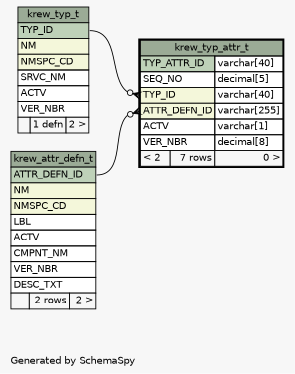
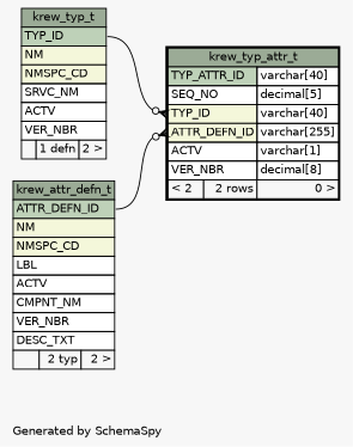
  digraph {
    bgcolor="#f7f7f7"
    fontname=Helvetica
    fontsize=11
    label="\nGenerated by SchemaSpy"
    labeljust=l
    nodesep=0.18
    rankdir=RL
    ranksep=0.46
    node [fontname=Helvetica fontsize=11 shape=plaintext]
    edge [arrowhead=none arrowsize=0.8 arrowtail=crowodot dir=back]
-   n1 [label=<     <TABLE BORDER="2" CELLBORDER="1" CELLSPACING="0" BGCOLOR="#ffffff">       <TR><TD COLSPAN="3" BGCOLOR="#9bab96" ALIGN="CENTER">krew_typ_attr_t</TD></TR>       <TR><TD PORT="TYP_ATTR_ID" COLSPAN="2" BGCOLOR="#bed1b8" ALIGN="LEFT">TYP_ATTR_ID</TD><TD PORT="TYP_ATTR_ID.type" ALIGN="LEFT">varchar[40]</TD></TR>       <TR><TD PORT="SEQ_NO" COLSPAN="2" ALIGN="LEFT">SEQ_NO</TD><TD PORT="SEQ_NO.type" ALIGN="LEFT">decimal[5]</TD></TR>       <TR><TD PORT="TYP_ID" COLSPAN="2" BGCOLOR="#f4f7da" ALIGN="LEFT">TYP_ID</TD><TD PORT="TYP_ID.type" ALIGN="LEFT">varchar[40]</TD></TR>       <TR><TD PORT="ATTR_DEFN_ID" COLSPAN="2" BGCOLOR="#f4f7da" ALIGN="LEFT">ATTR_DEFN_ID</TD><TD PORT="ATTR_DEFN_ID.type" ALIGN="LEFT">varchar[255]</TD></TR>       <TR><TD PORT="ACTV" COLSPAN="2" ALIGN="LEFT">ACTV</TD><TD PORT="ACTV.type" ALIGN="LEFT">varchar[1]</TD></TR>       <TR><TD PORT="VER_NBR" COLSPAN="2" ALIGN="LEFT">VER_NBR</TD><TD PORT="VER_NBR.type" ALIGN="LEFT">decimal[8]</TD></TR>       <TR><TD ALIGN="LEFT" BGCOLOR="#f7f7f7">&lt; 2</TD><TD ALIGN="RIGHT" BGCOLOR="#f7f7f7">7 rows</TD><TD ALIGN="RIGHT" BGCOLOR="#f7f7f7">0 &gt;</TD></TR>     </TABLE>>]
-   n2 [label=<     <TABLE BORDER="0" CELLBORDER="1" CELLSPACING="0" BGCOLOR="#ffffff">       <TR><TD COLSPAN="3" BGCOLOR="#9bab96" ALIGN="CENTER">krew_attr_defn_t</TD></TR>       <TR><TD PORT="ATTR_DEFN_ID" COLSPAN="3" BGCOLOR="#bed1b8" ALIGN="LEFT">ATTR_DEFN_ID</TD></TR>       <TR><TD PORT="NM" COLSPAN="3" BGCOLOR="#f4f7da" ALIGN="LEFT">NM</TD></TR>       <TR><TD PORT="NMSPC_CD" COLSPAN="3" BGCOLOR="#f4f7da" ALIGN="LEFT">NMSPC_CD</TD></TR>       <TR><TD PORT="LBL" COLSPAN="3" ALIGN="LEFT">LBL</TD></TR>       <TR><TD PORT="ACTV" COLSPAN="3" ALIGN="LEFT">ACTV</TD></TR>       <TR><TD PORT="CMPNT_NM" COLSPAN="3" ALIGN="LEFT">CMPNT_NM</TD></TR>       <TR><TD PORT="VER_NBR" COLSPAN="3" ALIGN="LEFT">VER_NBR</TD></TR>       <TR><TD PORT="DESC_TXT" COLSPAN="3" ALIGN="LEFT">DESC_TXT</TD></TR>       <TR><TD ALIGN="LEFT" BGCOLOR="#f7f7f7">  </TD><TD ALIGN="RIGHT" BGCOLOR="#f7f7f7">2 rows</TD><TD ALIGN="RIGHT" BGCOLOR="#f7f7f7">2 &gt;</TD></TR>     </TABLE>>]
+   n1 [label=<     <TABLE BORDER="2" CELLBORDER="1" CELLSPACING="0" BGCOLOR="#ffffff">       <TR><TD COLSPAN="3" BGCOLOR="#9bab96" ALIGN="CENTER">krew_typ_attr_t</TD></TR>       <TR><TD PORT="TYP_ATTR_ID" COLSPAN="2" BGCOLOR="#bed1b8" ALIGN="LEFT">TYP_ATTR_ID</TD><TD PORT="TYP_ATTR_ID.type" ALIGN="LEFT">varchar[40]</TD></TR>       <TR><TD PORT="SEQ_NO" COLSPAN="2" ALIGN="LEFT">SEQ_NO</TD><TD PORT="SEQ_NO.type" ALIGN="LEFT">decimal[5]</TD></TR>       <TR><TD PORT="TYP_ID" COLSPAN="2" BGCOLOR="#f4f7da" ALIGN="LEFT">TYP_ID</TD><TD PORT="TYP_ID.type" ALIGN="LEFT">varchar[40]</TD></TR>       <TR><TD PORT="ATTR_DEFN_ID" COLSPAN="2" BGCOLOR="#f4f7da" ALIGN="LEFT">ATTR_DEFN_ID</TD><TD PORT="ATTR_DEFN_ID.type" ALIGN="LEFT">varchar[255]</TD></TR>       <TR><TD PORT="ACTV" COLSPAN="2" ALIGN="LEFT">ACTV</TD><TD PORT="ACTV.type" ALIGN="LEFT">varchar[1]</TD></TR>       <TR><TD PORT="VER_NBR" COLSPAN="2" ALIGN="LEFT">VER_NBR</TD><TD PORT="VER_NBR.type" ALIGN="LEFT">decimal[8]</TD></TR>       <TR><TD ALIGN="LEFT" BGCOLOR="#f7f7f7">&lt; 2</TD><TD ALIGN="RIGHT" BGCOLOR="#f7f7f7">2 rows</TD><TD ALIGN="RIGHT" BGCOLOR="#f7f7f7">0 &gt;</TD></TR>     </TABLE>>]
+   n2 [label=<     <TABLE BORDER="0" CELLBORDER="1" CELLSPACING="0" BGCOLOR="#ffffff">       <TR><TD COLSPAN="3" BGCOLOR="#9bab96" ALIGN="CENTER">krew_attr_defn_t</TD></TR>       <TR><TD PORT="ATTR_DEFN_ID" COLSPAN="3" BGCOLOR="#bed1b8" ALIGN="LEFT">ATTR_DEFN_ID</TD></TR>       <TR><TD PORT="NM" COLSPAN="3" BGCOLOR="#f4f7da" ALIGN="LEFT">NM</TD></TR>       <TR><TD PORT="NMSPC_CD" COLSPAN="3" BGCOLOR="#f4f7da" ALIGN="LEFT">NMSPC_CD</TD></TR>       <TR><TD PORT="LBL" COLSPAN="3" ALIGN="LEFT">LBL</TD></TR>       <TR><TD PORT="ACTV" COLSPAN="3" ALIGN="LEFT">ACTV</TD></TR>       <TR><TD PORT="CMPNT_NM" COLSPAN="3" ALIGN="LEFT">CMPNT_NM</TD></TR>       <TR><TD PORT="VER_NBR" COLSPAN="3" ALIGN="LEFT">VER_NBR</TD></TR>       <TR><TD PORT="DESC_TXT" COLSPAN="3" ALIGN="LEFT">DESC_TXT</TD></TR>       <TR><TD ALIGN="LEFT" BGCOLOR="#f7f7f7">  </TD><TD ALIGN="RIGHT" BGCOLOR="#f7f7f7">2 typ</TD><TD ALIGN="RIGHT" BGCOLOR="#f7f7f7">2 &gt;</TD></TR>     </TABLE>>]
    n3 [label=<     <TABLE BORDER="0" CELLBORDER="1" CELLSPACING="0" BGCOLOR="#ffffff">       <TR><TD COLSPAN="3" BGCOLOR="#9bab96" ALIGN="CENTER">krew_typ_t</TD></TR>       <TR><TD PORT="TYP_ID" COLSPAN="3" BGCOLOR="#bed1b8" ALIGN="LEFT">TYP_ID</TD></TR>       <TR><TD PORT="NM" COLSPAN="3" BGCOLOR="#f4f7da" ALIGN="LEFT">NM</TD></TR>       <TR><TD PORT="NMSPC_CD" COLSPAN="3" BGCOLOR="#f4f7da" ALIGN="LEFT">NMSPC_CD</TD></TR>       <TR><TD PORT="SRVC_NM" COLSPAN="3" ALIGN="LEFT">SRVC_NM</TD></TR>       <TR><TD PORT="ACTV" COLSPAN="3" ALIGN="LEFT">ACTV</TD></TR>       <TR><TD PORT="VER_NBR" COLSPAN="3" ALIGN="LEFT">VER_NBR</TD></TR>       <TR><TD ALIGN="LEFT" BGCOLOR="#f7f7f7">  </TD><TD ALIGN="RIGHT" BGCOLOR="#f7f7f7">1 defn</TD><TD ALIGN="RIGHT" BGCOLOR="#f7f7f7">2 &gt;</TD></TR>     </TABLE>>]
    n1 -> n2 [headport="ATTR_DEFN_ID:e" tailport="ATTR_DEFN_ID:w"]
    n1 -> n3 [headport="TYP_ID:e" tailport="TYP_ID:w"]
  }
